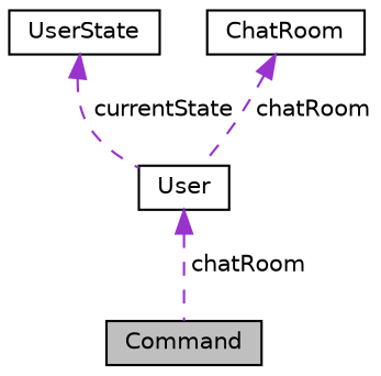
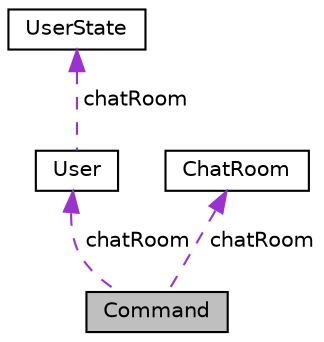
  digraph {
    node [color=black fillcolor=white fontname=Helvetica fontsize=10 shape=record style=filled]
    edge [color=darkorchid3 dir=back fontname=Helvetica fontsize=10 labelfontname=Helvetica labelfontsize=10 style=dashed]
    n1 [fillcolor=grey75 fontcolor=black height=0.2 label=Command width=0.4]
    n2 [height=0.2 label=User width=0.4]
    n3 [height=0.2 label=UserState width=0.4]
    n4 [height=0.2 label=ChatRoom width=0.4]
    n2 -> n1 [label=" chatRoom"]
-   n3 -> n2 [label=" currentState"]
-   n4 -> n2 [label=" chatRoom"]
+   n3 -> n2 [label=" chatRoom"]
+   n4 -> n1 [label=" chatRoom"]
  }
